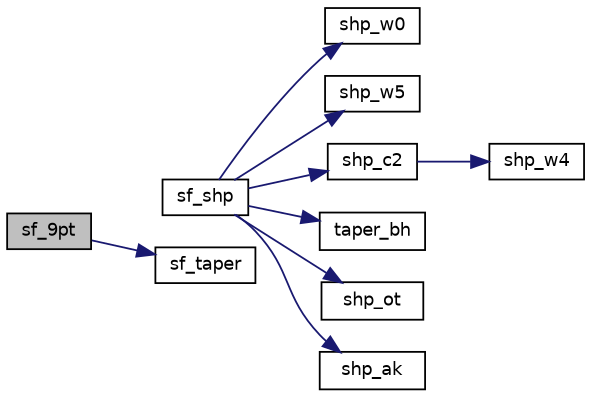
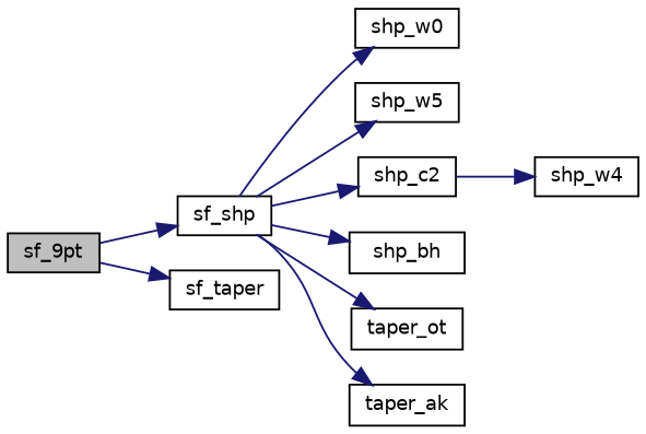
  digraph {
    rankdir=LR
    node [color=black fillcolor=white fontname=Helvetica fontsize=10 shape=record style=filled]
    edge [color=midnightblue fontname=Helvetica fontsize=10 labelfontname=Helvetica labelfontsize=10 style=solid]
    n1 [fillcolor=grey75 fontcolor=black height=0.2 label=sf_9pt width=0.4]
    n2 [height=0.2 label=sf_shp width=0.4]
    n3 [height=0.2 label=sf_taper width=0.4]
    n4 [height=0.2 label=shp_w0 width=0.4]
    n5 [height=0.2 label=shp_w5 width=0.4]
    n6 [height=0.2 label=shp_c2 width=0.4]
-   n7 [height=0.2 label=taper_bh width=0.4]
-   n8 [height=0.2 label=shp_ot width=0.4]
-   n9 [height=0.2 label=shp_ak width=0.4]
+   n7 [height=0.2 label=shp_bh width=0.4]
+   n8 [height=0.2 label=taper_ot width=0.4]
+   n9 [height=0.2 label=taper_ak width=0.4]
    n10 [height=0.2 label=shp_w4 width=0.4]
+   n1 -> n2
    n1 -> n3
    n2 -> n4
    n2 -> n5
    n2 -> n6
    n2 -> n7
    n2 -> n8
    n2 -> n9
    n6 -> n10
  }
